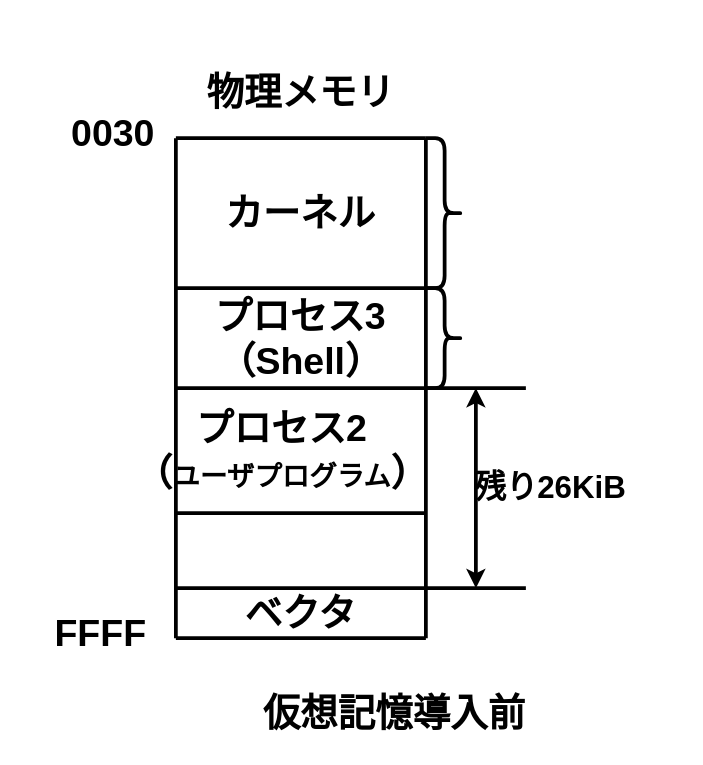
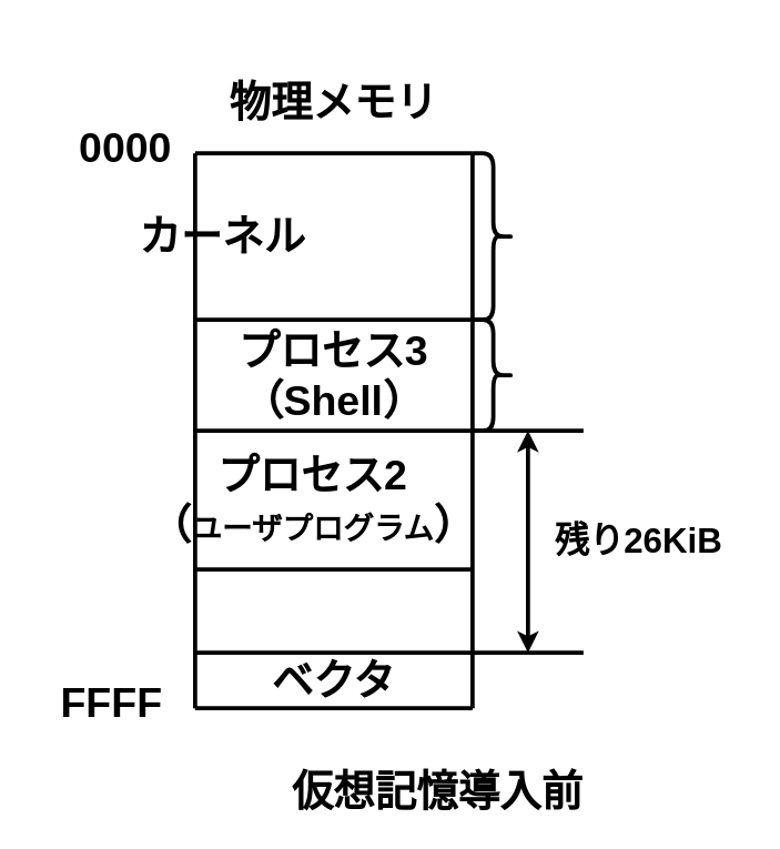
  <mxCell id="0" />
  <mxCell id="1" parent="0" />
- <mxCell id="2" value="&lt;b&gt;&lt;font style=&quot;font-size: 25px;&quot;&gt;残り26KiB&lt;/font&gt;&lt;br&gt;&lt;/b&gt;" style="text;html=1;strokeColor=none;fillColor=none;align=center;verticalAlign=middle;whiteSpace=wrap;rounded=0;fontSize=50;" parent="1" vertex="1"><mxGeometry x="360" y="350" width="160" height="40" as="geometry" /></mxCell>
+ <mxCell id="2" value="&lt;b&gt;&lt;font style=&quot;font-size: 25px;&quot;&gt;残り26KiB&lt;/font&gt;&lt;br&gt;&lt;/b&gt;" style="text;html=1;strokeColor=none;fillColor=none;align=center;verticalAlign=middle;whiteSpace=wrap;rounded=0;fontSize=50;" parent="1" vertex="1"><mxGeometry x="380" y="350" width="160" height="40" as="geometry" /></mxCell>
  <mxCell id="3" value="&lt;font size=&quot;1&quot; style=&quot;&quot;&gt;&lt;b style=&quot;font-size: 30px;&quot;&gt;仮想記憶導入前&lt;/b&gt;&lt;/font&gt;" style="text;html=1;strokeColor=none;fillColor=none;align=center;verticalAlign=middle;whiteSpace=wrap;rounded=0;" parent="1" vertex="1"><mxGeometry x="165" y="540" width="300" height="40" as="geometry" /></mxCell>
  <mxCell id="4" value="" style="endArrow=none;html=1;rounded=0;strokeWidth=3;" edge="1" parent="1"><mxGeometry width="50" height="50" relative="1" as="geometry"><mxPoint x="140" y="100" as="sourcePoint" /><mxPoint x="340" y="100" as="targetPoint" /></mxGeometry></mxCell>
  <mxCell id="5" value="" style="endArrow=none;html=1;rounded=0;strokeWidth=3;" edge="1" parent="1"><mxGeometry width="50" height="50" relative="1" as="geometry"><mxPoint x="140" y="100" as="sourcePoint" /><mxPoint x="140" y="500" as="targetPoint" /></mxGeometry></mxCell>
  <mxCell id="6" value="" style="endArrow=none;html=1;rounded=0;strokeWidth=3;" edge="1" parent="1"><mxGeometry width="50" height="50" relative="1" as="geometry"><mxPoint x="340" y="100" as="sourcePoint" /><mxPoint x="340" y="500" as="targetPoint" /></mxGeometry></mxCell>
  <mxCell id="7" value="" style="endArrow=none;html=1;rounded=0;strokeWidth=3;" edge="1" parent="1"><mxGeometry width="50" height="50" relative="1" as="geometry"><mxPoint x="140" y="500" as="sourcePoint" /><mxPoint x="340" y="500" as="targetPoint" /></mxGeometry></mxCell>
  <mxCell id="8" value="" style="endArrow=none;html=1;rounded=0;strokeWidth=3;" edge="1" parent="1"><mxGeometry width="50" height="50" relative="1" as="geometry"><mxPoint x="140" y="220" as="sourcePoint" /><mxPoint x="340" y="220" as="targetPoint" /></mxGeometry></mxCell>
  <mxCell id="9" value="" style="endArrow=none;html=1;rounded=0;strokeWidth=3;" edge="1" parent="1"><mxGeometry width="50" height="50" relative="1" as="geometry"><mxPoint x="140" y="460" as="sourcePoint" /><mxPoint x="420" y="460" as="targetPoint" /></mxGeometry></mxCell>
- <mxCell id="10" value="&lt;b&gt;&lt;font style=&quot;font-size: 30px;&quot;&gt;カーネル&lt;/font&gt;&lt;/b&gt;" style="text;html=1;strokeColor=none;fillColor=none;align=center;verticalAlign=middle;whiteSpace=wrap;rounded=0;" vertex="1" parent="1"><mxGeometry x="140" y="140" width="200" height="40" as="geometry" /></mxCell>
+ <mxCell id="10" value="&lt;b&gt;&lt;font style=&quot;font-size: 30px;&quot;&gt;カーネル&lt;/font&gt;&lt;/b&gt;" style="text;html=1;strokeColor=none;fillColor=none;align=center;verticalAlign=middle;whiteSpace=wrap;rounded=0;" vertex="1" parent="1"><mxGeometry x="60" y="140" width="200" height="40" as="geometry" /></mxCell>
  <mxCell id="11" value="&lt;b&gt;&lt;font style=&quot;font-size: 30px;&quot;&gt;ベクタ&lt;/font&gt;&lt;/b&gt;" style="text;html=1;strokeColor=none;fillColor=none;align=center;verticalAlign=middle;whiteSpace=wrap;rounded=0;" vertex="1" parent="1"><mxGeometry x="140" y="460" width="200" height="40" as="geometry" /></mxCell>
  <mxCell id="12" value="&lt;p style=&quot;line-height: 70%;&quot;&gt;&lt;b style=&quot;font-size: 30px;&quot;&gt;&lt;font style=&quot;font-size: 30px;&quot;&gt;物理メモリ&lt;br&gt;&lt;/font&gt;&lt;/b&gt;&lt;/p&gt;" style="text;html=1;strokeColor=none;fillColor=none;align=center;verticalAlign=middle;whiteSpace=wrap;rounded=0;fontSize=50;" vertex="1" parent="1"><mxGeometry x="120" y="20" width="240" height="80" as="geometry" /></mxCell>
- <mxCell id="13" value="&lt;b style=&quot;font-size: 30px;&quot;&gt;&lt;font style=&quot;font-size: 30px;&quot;&gt;0030&lt;br&gt;&lt;/font&gt;&lt;/b&gt;" style="text;html=1;strokeColor=none;fillColor=none;align=center;verticalAlign=middle;whiteSpace=wrap;rounded=0;fontSize=50;" vertex="1" parent="1"><mxGeometry x="30" y="70" width="120" height="38.82" as="geometry" /></mxCell>
+ <mxCell id="13" value="&lt;b style=&quot;font-size: 30px;&quot;&gt;&lt;font style=&quot;font-size: 30px;&quot;&gt;0000&lt;br&gt;&lt;/font&gt;&lt;/b&gt;" style="text;html=1;strokeColor=none;fillColor=none;align=center;verticalAlign=middle;whiteSpace=wrap;rounded=0;fontSize=50;" vertex="1" parent="1"><mxGeometry x="30" y="70" width="120" height="38.82" as="geometry" /></mxCell>
  <mxCell id="14" value="&lt;b style=&quot;font-size: 30px;&quot;&gt;&lt;font style=&quot;font-size: 30px;&quot;&gt;FFFF&lt;br&gt;&lt;/font&gt;&lt;/b&gt;" style="text;html=1;strokeColor=none;fillColor=none;align=center;verticalAlign=middle;whiteSpace=wrap;rounded=0;fontSize=50;" vertex="1" parent="1"><mxGeometry x="20" y="470" width="120" height="38.82" as="geometry" /></mxCell>
  <mxCell id="15" value="" style="endArrow=none;html=1;rounded=0;strokeWidth=3;" edge="1" parent="1"><mxGeometry width="50" height="50" relative="1" as="geometry"><mxPoint x="140" y="300" as="sourcePoint" /><mxPoint x="420" y="300" as="targetPoint" /></mxGeometry></mxCell>
  <mxCell id="16" value="" style="endArrow=none;html=1;rounded=0;strokeWidth=3;" edge="1" parent="1"><mxGeometry width="50" height="50" relative="1" as="geometry"><mxPoint x="140" y="400" as="sourcePoint" /><mxPoint x="340" y="400" as="targetPoint" /></mxGeometry></mxCell>
  <mxCell id="17" value="&lt;b&gt;&lt;font style=&quot;font-size: 30px;&quot;&gt;プロセス3&lt;br&gt;（Shell）&lt;br&gt;&lt;/font&gt;&lt;/b&gt;" style="text;html=1;strokeColor=none;fillColor=none;align=center;verticalAlign=middle;whiteSpace=wrap;rounded=0;" vertex="1" parent="1"><mxGeometry x="140" y="240" width="200" height="40" as="geometry" /></mxCell>
  <mxCell id="18" value="&lt;b&gt;&lt;font style=&quot;font-size: 30px;&quot;&gt;プロセス2&lt;br&gt;（&lt;/font&gt;&lt;font style=&quot;font-size: 22px;&quot;&gt;ユーザプログラム&lt;/font&gt;&lt;font style=&quot;font-size: 30px;&quot;&gt;）&lt;br&gt;&lt;/font&gt;&lt;/b&gt;" style="text;html=1;strokeColor=none;fillColor=none;align=center;verticalAlign=middle;whiteSpace=wrap;rounded=0;" vertex="1" parent="1"><mxGeometry x="105" y="330" width="240" height="40" as="geometry" /></mxCell>
  <mxCell id="19" value="" style="endArrow=classic;startArrow=classic;html=1;rounded=0;strokeWidth=3;fontSize=50;" edge="1" parent="1"><mxGeometry width="50" height="50" relative="1" as="geometry"><mxPoint x="380" y="460" as="sourcePoint" /><mxPoint x="380" y="300" as="targetPoint" /></mxGeometry></mxCell>
  <mxCell id="20" value="" style="shape=curlyBracket;whiteSpace=wrap;html=1;rounded=1;flipH=1;labelPosition=right;verticalLabelPosition=middle;align=left;verticalAlign=middle;fontSize=25;strokeWidth=3;" vertex="1" parent="1"><mxGeometry x="340" y="100" width="30" height="120" as="geometry" /></mxCell>
  <mxCell id="21" value="" style="shape=curlyBracket;whiteSpace=wrap;html=1;rounded=1;flipH=1;labelPosition=right;verticalLabelPosition=middle;align=left;verticalAlign=middle;fontSize=25;strokeWidth=3;" vertex="1" parent="1"><mxGeometry x="340" y="220" width="30" height="80" as="geometry" /></mxCell>
